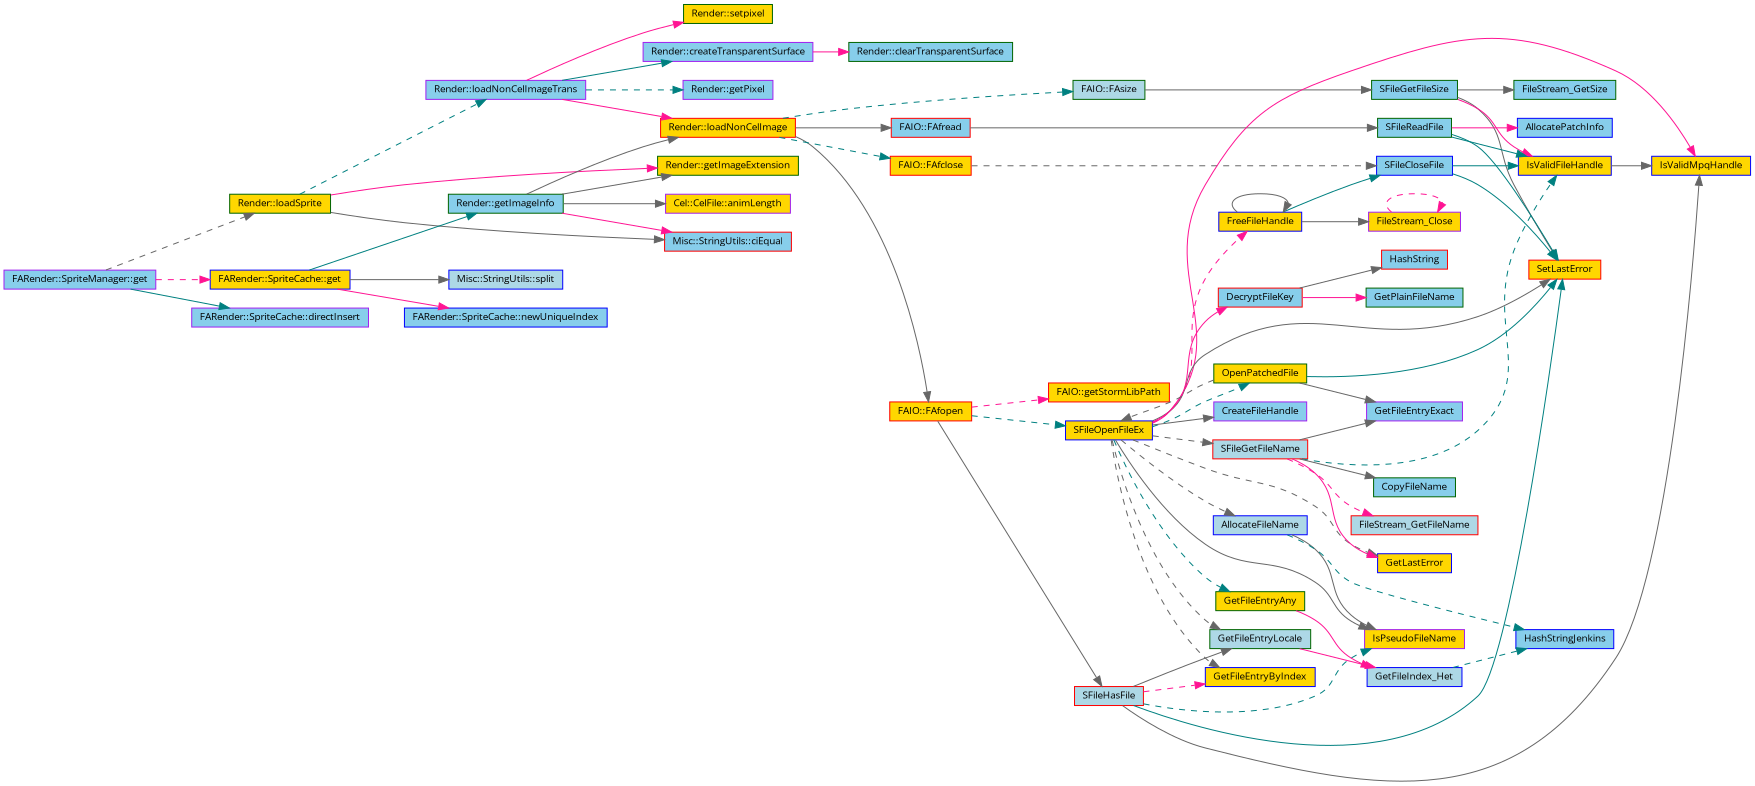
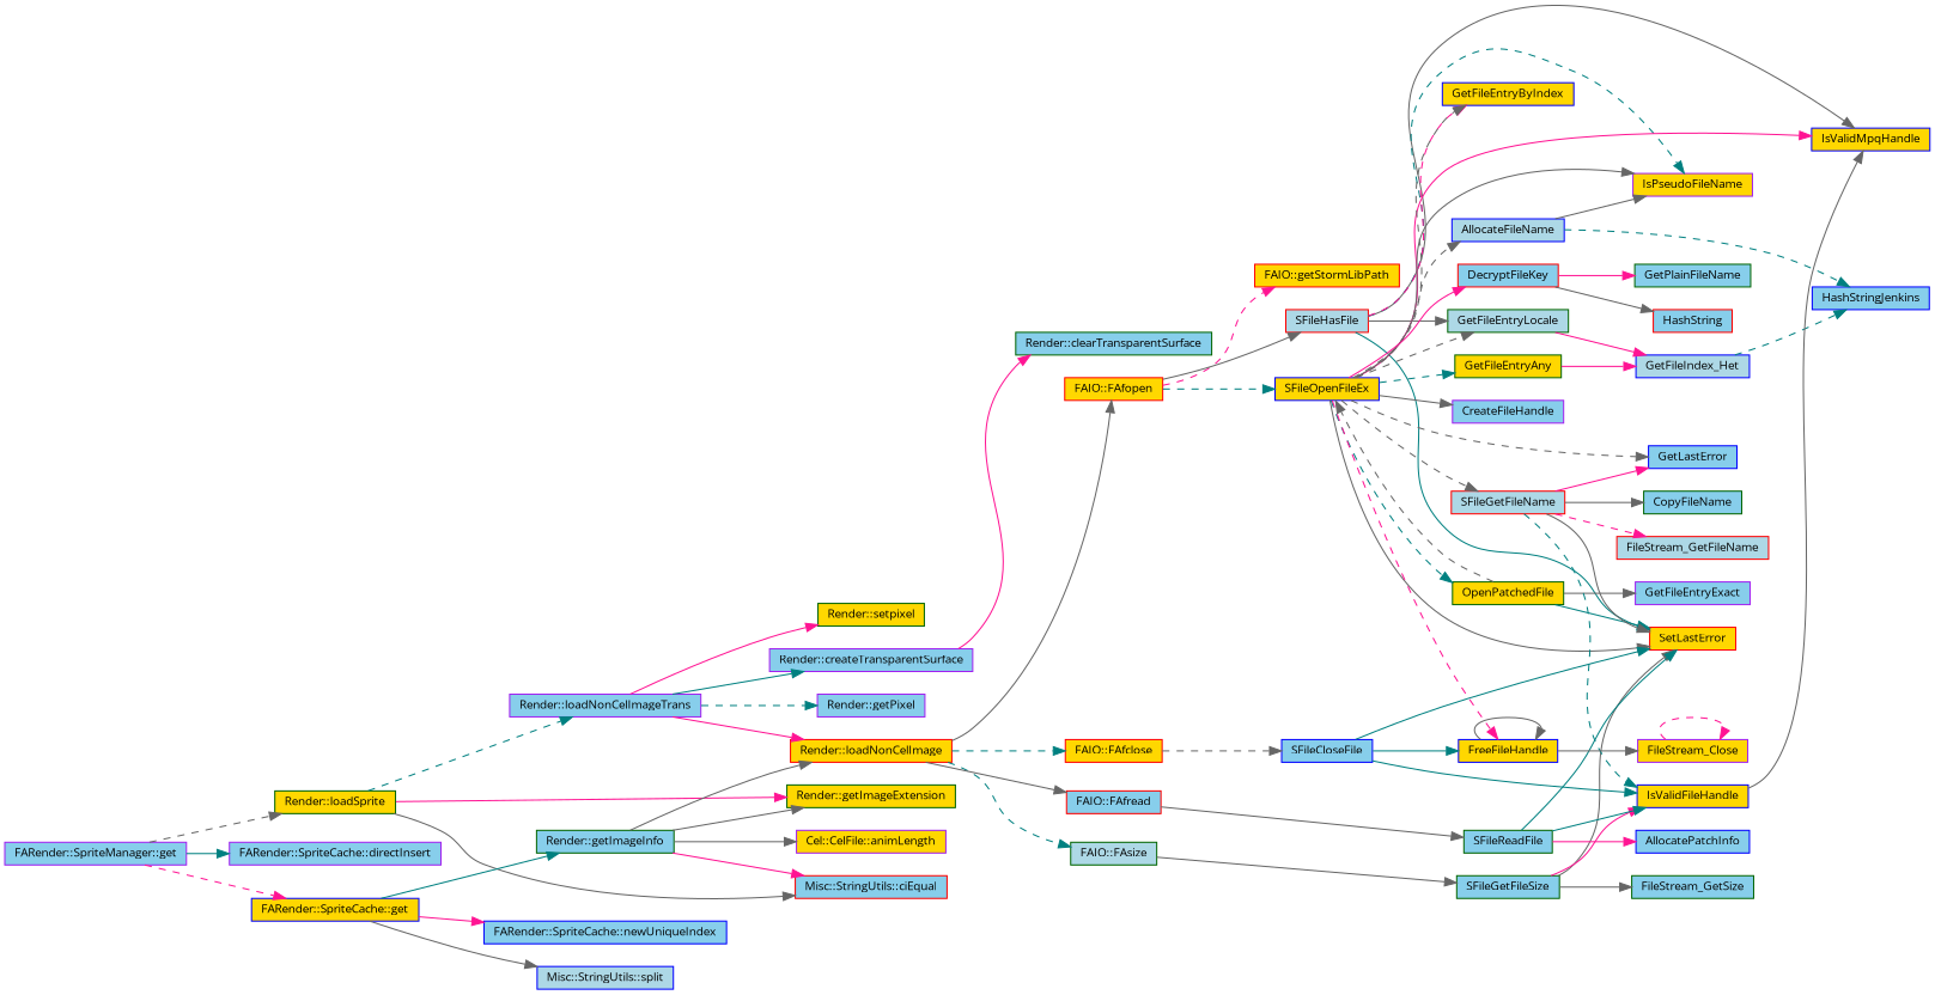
  digraph {
    fontname="Open Sans"
    rankdir=LR
    node [color=darkgreen fillcolor=skyblue fontname="Open Sans" fontsize=10 shape=record style=filled]
    edge [color=gray40 fontname="Open Sans" fontsize=10 labelfontname=Helvetica labelfontsize=10 style=solid]
    n1 [color=purple fontcolor=black height=0.2 label="FARender::SpriteManager::get" width=0.4]
    n2 [fillcolor=gold height=0.2 label="Render::loadSprite" width=0.4]
    n3 [color=purple height=0.2 label="FARender::SpriteCache::directInsert" width=0.4]
    n4 [color=blue fillcolor=gold height=0.2 label="FARender::SpriteCache::get" width=0.4]
    n5 [fillcolor=gold height=0.2 label="Render::getImageExtension" width=0.4]
    n6 [color=red height=0.2 label="Misc::StringUtils::ciEqual" width=0.4]
    n7 [color=purple height=0.2 label="Render::loadNonCelImageTrans" width=0.4]
    n8 [color=blue height=0.2 label="FARender::SpriteCache::newUniqueIndex" width=0.4]
    n9 [color=blue fillcolor=lightblue height=0.2 label="Misc::StringUtils::split" width=0.4]
    n10 [height=0.2 label="Render::getImageInfo" width=0.4]
    n11 [color=red fillcolor=gold height=0.2 label="Render::loadNonCelImage" width=0.4]
    n12 [color=purple height=0.2 label="Render::createTransparentSurface" width=0.4]
    n13 [color=purple height=0.2 label="Render::getPixel" width=0.4]
    n14 [fillcolor=gold height=0.2 label="Render::setpixel" width=0.4]
    n15 [color=red fillcolor=gold height=0.2 label="FAIO::FAfopen" width=0.4]
    n16 [fillcolor=lightblue height=0.2 label="FAIO::FAsize" width=0.4]
    n17 [color=red height=0.2 label="FAIO::FAfread" width=0.4]
    n18 [color=red fillcolor=gold height=0.2 label="FAIO::FAfclose" width=0.4]
    n19 [height=0.2 label="Render::clearTransparentSurface" width=0.4]
    n20 [color=red fillcolor=gold height=0.2 label="FAIO::getStormLibPath" width=0.4]
    n21 [color=red fillcolor=lightblue height=0.2 label=SFileHasFile width=0.4]
    n22 [color=blue fillcolor=gold height=0.2 label=SFileOpenFileEx width=0.4]
    n23 [height=0.2 label=SFileGetFileSize width=0.4]
    n24 [height=0.2 label=SFileReadFile width=0.4]
    n25 [color=blue height=0.2 label=SFileCloseFile width=0.4]
    n26 [color=blue fillcolor=gold height=0.2 label=IsValidMpqHandle width=0.4]
    n27 [color=purple fillcolor=gold height=0.2 label=IsPseudoFileName width=0.4]
    n28 [fillcolor=lightblue height=0.2 label=GetFileEntryLocale width=0.4]
    n29 [color=blue fillcolor=gold height=0.2 label=GetFileEntryByIndex width=0.4]
    n30 [color=red fillcolor=gold height=0.2 label=SetLastError width=0.4]
    n31 [fillcolor=gold height=0.2 label=OpenPatchedFile width=0.4]
    n32 [fillcolor=gold height=0.2 label=GetFileEntryAny width=0.4]
    n33 [color=purple height=0.2 label=CreateFileHandle width=0.4]
    n34 [color=blue fillcolor=lightblue height=0.2 label=AllocateFileName width=0.4]
    n35 [color=red height=0.2 label=DecryptFileKey width=0.4]
    n36 [color=red fillcolor=lightblue height=0.2 label=SFileGetFileName width=0.4]
-   n37 [color=blue fillcolor=gold height=0.2 label=GetLastError width=0.4]
+   n37 [color=blue height=0.2 label=GetLastError width=0.4]
    n38 [color=blue fillcolor=gold height=0.2 label=FreeFileHandle width=0.4]
    n39 [color=blue fillcolor=lightblue height=0.2 label=GetFileIndex_Het width=0.4]
    n40 [color=blue height=0.2 label=HashStringJenkins width=0.4]
    n41 [color=purple height=0.2 label=GetFileEntryExact width=0.4]
    n42 [height=0.2 label=GetPlainFileName width=0.4]
    n43 [color=red height=0.2 label=HashString width=0.4]
    n44 [color=blue fillcolor=gold height=0.2 label=IsValidFileHandle width=0.4]
    n45 [color=red fillcolor=lightblue height=0.2 label=FileStream_GetFileName width=0.4]
    n46 [height=0.2 label=CopyFileName width=0.4]
    n47 [color=purple fillcolor=gold height=0.2 label=FileStream_Close width=0.4]
    n48 [height=0.2 label=FileStream_GetSize width=0.4]
    n49 [color=blue height=0.2 label=AllocatePatchInfo width=0.4]
    n50 [color=purple fillcolor=gold height=0.2 label="Cel::CelFile::animLength" width=0.4]
    n1 -> n2 [style=dashed]
    n1 -> n3 [color=teal]
    n1 -> n4 [color=deeppink style=dashed]
    n2 -> n5 [color=deeppink]
    n2 -> n6
    n2 -> n7 [color=teal style=dashed]
    n4 -> n8 [color=deeppink]
    n4 -> n9
    n4 -> n10 [color=teal]
    n7 -> n11 [color=deeppink]
    n7 -> n12 [color=teal]
    n7 -> n13 [color=teal style=dashed]
    n7 -> n14 [color=deeppink]
    n10 -> n5
    n10 -> n6 [color=deeppink]
    n10 -> n11
    n10 -> n50
    n11 -> n15
    n11 -> n16 [color=teal style=dashed]
    n11 -> n17
    n11 -> n18 [color=teal style=dashed]
    n12 -> n19 [color=deeppink]
    n15 -> n20 [color=deeppink style=dashed]
    n15 -> n21
    n15 -> n22 [color=teal style=dashed]
    n16 -> n23
    n17 -> n24
    n18 -> n25 [style=dashed]
    n21 -> n26
    n21 -> n27 [color=teal style=dashed]
    n21 -> n28
    n21 -> n29 [color=deeppink style=dashed]
    n21 -> n30 [color=teal]
    n22 -> n26 [color=deeppink]
    n22 -> n27
    n22 -> n28 [style=dashed]
    n22 -> n29 [style=dashed]
    n22 -> n30
    n22 -> n31 [color=teal style=dashed]
    n22 -> n32 [color=teal style=dashed]
    n22 -> n33
    n22 -> n34 [style=dashed]
    n22 -> n35 [color=deeppink]
    n22 -> n36 [style=dashed]
    n22 -> n37 [style=dashed]
    n22 -> n38 [color=deeppink style=dashed]
    n23 -> n30
    n23 -> n44 [color=deeppink]
    n23 -> n48
    n24 -> n30 [color=teal]
    n24 -> n44 [color=teal]
    n24 -> n49 [color=deeppink]
    n25 -> n30 [color=teal]
-   n38 -> n25 [color=teal]
+   n25 -> n38 [color=teal]
    n25 -> n44 [color=teal]
    n28 -> n39 [color=deeppink]
    n31 -> n22 [style=dashed]
    n31 -> n30 [color=teal]
    n31 -> n41
    n32 -> n39 [color=deeppink]
    n34 -> n27
    n34 -> n40 [color=teal style=dashed]
    n35 -> n42 [color=deeppink]
    n35 -> n43
-   n36 -> n41
+   n36 -> n30
    n36 -> n37 [color=deeppink]
    n36 -> n44 [color=teal style=dashed]
    n36 -> n45 [color=deeppink style=dashed]
    n36 -> n46
    n38 -> n38
    n38 -> n47
    n39 -> n40 [color=teal style=dashed]
    n44 -> n26
    n47 -> n47 [color=deeppink style=dashed]
  }
